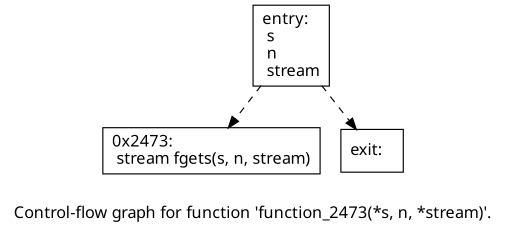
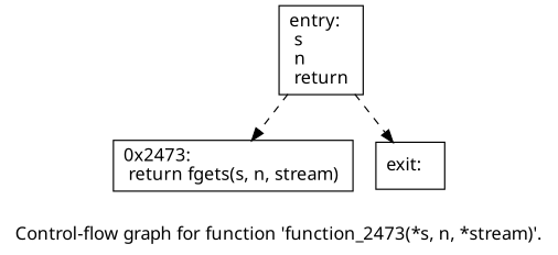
  digraph {
    fontname="Noto Sans"
    label="Control-flow graph for function 'function_2473(*s, n, *stream)'."
    node [fontname="Noto Sans" shape=record]
    edge [fontname="Noto Sans" style=dashed]
-   n1 [label="{entry:\l  s\l  n\l  stream\l}"]
-   n2 [label="{0x2473:\l  stream fgets(s, n, stream)\l}"]
+   n1 [label="{entry:\l  s\l  n\l  return\l}"]
+   n2 [label="{0x2473:\l  return fgets(s, n, stream)\l}"]
    n3 [label="{exit:\l}"]
    n1 -> n2
    n1 -> n3
  }
